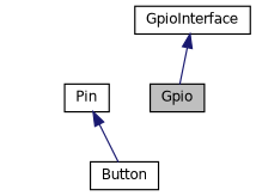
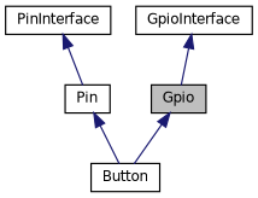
  digraph {
    node [color=black fillcolor=white fontname=Helvetica fontsize=10 shape=record style=filled]
    edge [color=midnightblue dir=back fontname=Helvetica fontsize=10 labelfontname=Helvetica labelfontsize=10 style=solid]
    n1 [fillcolor=grey75 fontcolor=black height=0.2 label=Gpio width=0.4]
    n2 [height=0.2 label=Button width=0.4]
    n3 [height=0.2 label=GpioInterface width=0.4]
    n4 [height=0.2 label=Pin width=0.4]
+   n5 [height=0.2 label=PinInterface width=0.4]
+   n1 -> n2
    n3 -> n1
    n4 -> n2
+   n5 -> n4
  }
